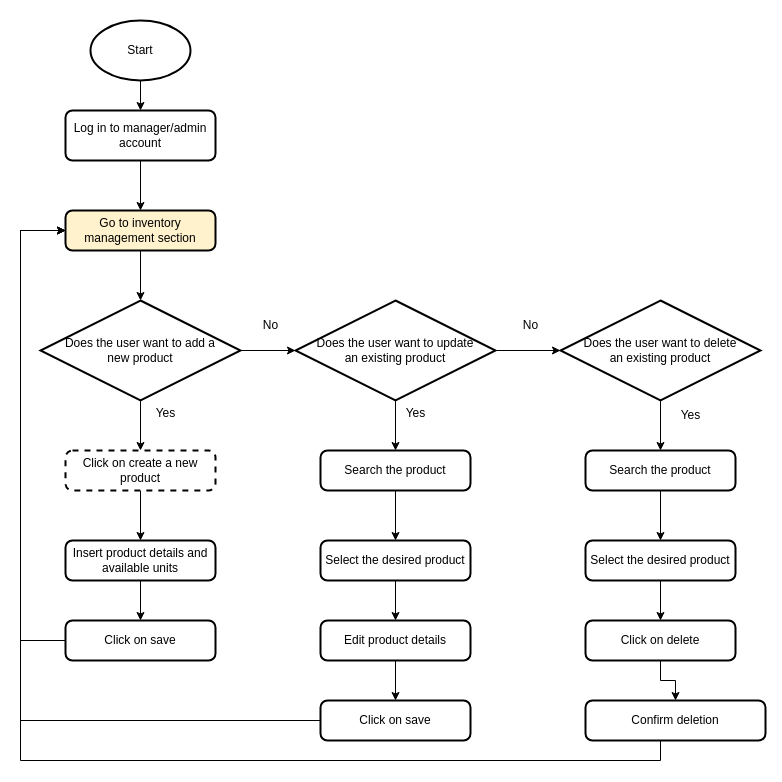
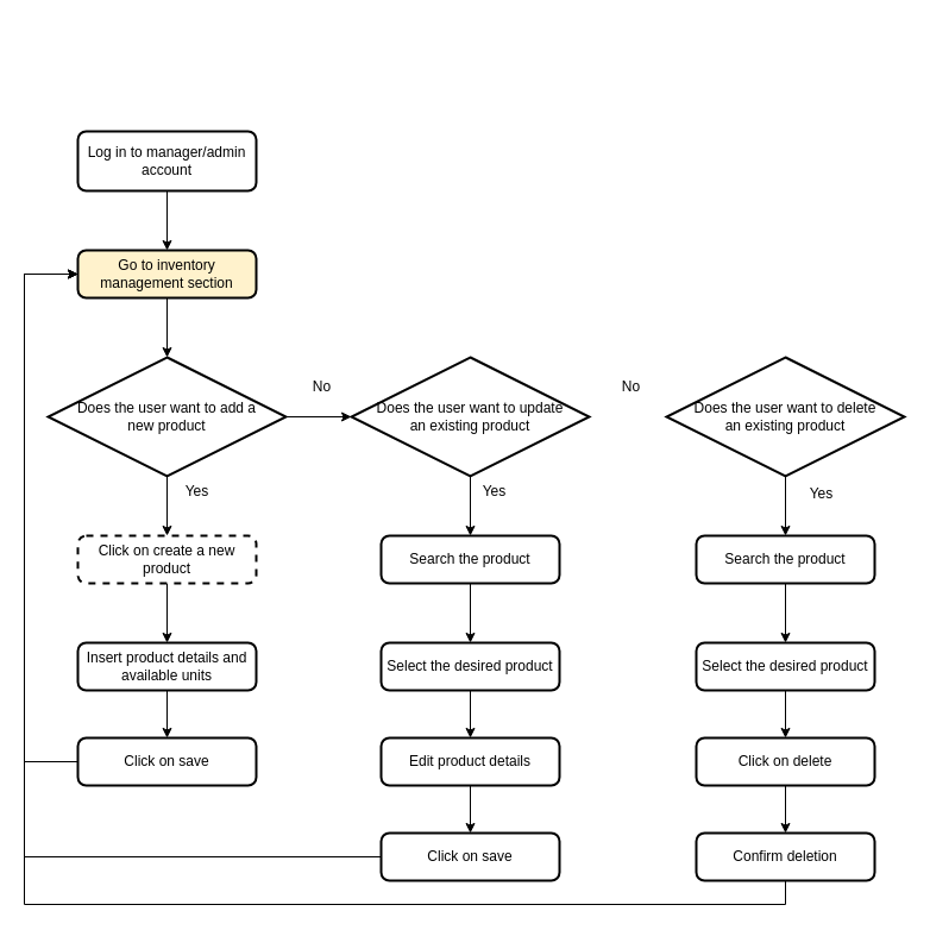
  <mxCell id="0" />
  <mxCell id="1" parent="0" />
- <mxCell id="2" style="edgeStyle=orthogonalEdgeStyle;rounded=0;orthogonalLoop=1;jettySize=auto;html=1;exitX=0.5;exitY=1;exitDx=0;exitDy=0;exitPerimeter=0;entryX=0.5;entryY=0;entryDx=0;entryDy=0;" edge="1" parent="1" source="3" target="5"><mxGeometry relative="1" as="geometry" /></mxCell>
- <mxCell id="3" value="Start" style="strokeWidth=2;html=1;shape=mxgraph.flowchart.start_1;whiteSpace=wrap;" vertex="1" parent="1"><mxGeometry x="90" y="20" width="100" height="60" as="geometry" /></mxCell>
  <mxCell id="4" style="edgeStyle=orthogonalEdgeStyle;rounded=0;orthogonalLoop=1;jettySize=auto;html=1;exitX=0.5;exitY=1;exitDx=0;exitDy=0;" edge="1" parent="1" source="5" target="6"><mxGeometry relative="1" as="geometry" /></mxCell>
  <mxCell id="5" value="Log in to manager/admin account" style="rounded=1;whiteSpace=wrap;html=1;absoluteArcSize=1;arcSize=14;strokeWidth=2;" vertex="1" parent="1"><mxGeometry x="65" y="110" width="150" height="50" as="geometry" /></mxCell>
  <mxCell id="6" value="Go to inventory management section" style="rounded=1;whiteSpace=wrap;html=1;absoluteArcSize=1;arcSize=14;strokeWidth=2;fillColor=#fff2cc;" vertex="1" parent="1"><mxGeometry x="65" y="210" width="150" height="40" as="geometry" /></mxCell>
  <mxCell id="7" style="edgeStyle=orthogonalEdgeStyle;rounded=0;orthogonalLoop=1;jettySize=auto;html=1;exitX=0.5;exitY=1;exitDx=0;exitDy=0;exitPerimeter=0;entryX=0.5;entryY=0;entryDx=0;entryDy=0;" edge="1" parent="1" source="8" target="10"><mxGeometry relative="1" as="geometry" /></mxCell>
  <mxCell id="8" value="Does the user want to add a&lt;div&gt;new product&lt;/div&gt;" style="strokeWidth=2;html=1;shape=mxgraph.flowchart.decision;whiteSpace=wrap;" vertex="1" parent="1"><mxGeometry x="40" y="300" width="200" height="100" as="geometry" /></mxCell>
  <mxCell id="9" style="edgeStyle=orthogonalEdgeStyle;rounded=0;orthogonalLoop=1;jettySize=auto;html=1;exitX=0.5;exitY=1;exitDx=0;exitDy=0;" edge="1" parent="1" source="10" target="12"><mxGeometry relative="1" as="geometry" /></mxCell>
  <mxCell id="10" value="Click on create a new product" style="rounded=1;whiteSpace=wrap;html=1;absoluteArcSize=1;arcSize=14;strokeWidth=2;dashed=1;" vertex="1" parent="1"><mxGeometry x="65" y="450" width="150" height="40" as="geometry" /></mxCell>
  <mxCell id="11" style="edgeStyle=orthogonalEdgeStyle;rounded=0;orthogonalLoop=1;jettySize=auto;html=1;exitX=0.5;exitY=1;exitDx=0;exitDy=0;entryX=0.5;entryY=0;entryDx=0;entryDy=0;" edge="1" parent="1" source="12" target="13"><mxGeometry relative="1" as="geometry" /></mxCell>
  <mxCell id="12" value="Insert product details and available units" style="rounded=1;whiteSpace=wrap;html=1;absoluteArcSize=1;arcSize=14;strokeWidth=2;" vertex="1" parent="1"><mxGeometry x="65" y="540" width="150" height="40" as="geometry" /></mxCell>
  <mxCell id="13" value="Click on save" style="rounded=1;whiteSpace=wrap;html=1;absoluteArcSize=1;arcSize=14;strokeWidth=2;" vertex="1" parent="1"><mxGeometry x="65" y="620" width="150" height="40" as="geometry" /></mxCell>
  <mxCell id="14" style="edgeStyle=orthogonalEdgeStyle;rounded=0;orthogonalLoop=1;jettySize=auto;html=1;exitX=0.5;exitY=1;exitDx=0;exitDy=0;entryX=0.5;entryY=0;entryDx=0;entryDy=0;entryPerimeter=0;" edge="1" parent="1" source="6" target="8"><mxGeometry relative="1" as="geometry" /></mxCell>
  <mxCell id="15" style="edgeStyle=orthogonalEdgeStyle;rounded=0;orthogonalLoop=1;jettySize=auto;html=1;exitX=0;exitY=0.5;exitDx=0;exitDy=0;entryX=0;entryY=0.5;entryDx=0;entryDy=0;" edge="1" parent="1" source="13" target="6"><mxGeometry relative="1" as="geometry"><Array as="points"><mxPoint x="20" y="640" /><mxPoint x="20" y="230" /></Array></mxGeometry></mxCell>
  <mxCell id="16" value="Yes" style="text;html=1;align=center;verticalAlign=middle;resizable=0;points=[];autosize=1;strokeColor=none;fillColor=none;" vertex="1" parent="1"><mxGeometry x="145" y="398" width="40" height="30" as="geometry" /></mxCell>
  <mxCell id="17" style="edgeStyle=orthogonalEdgeStyle;rounded=0;orthogonalLoop=1;jettySize=auto;html=1;exitX=0.5;exitY=1;exitDx=0;exitDy=0;exitPerimeter=0;entryX=0.5;entryY=0;entryDx=0;entryDy=0;" edge="1" parent="1" source="19" target="21"><mxGeometry relative="1" as="geometry" /></mxCell>
- <mxCell id="18" style="edgeStyle=orthogonalEdgeStyle;rounded=0;orthogonalLoop=1;jettySize=auto;html=1;exitX=1;exitY=0.5;exitDx=0;exitDy=0;exitPerimeter=0;" edge="1" parent="1" source="19" target="32"><mxGeometry relative="1" as="geometry" /></mxCell>
  <mxCell id="19" value="Does the user want to update&lt;div&gt;an existing product&lt;br&gt;&lt;/div&gt;" style="strokeWidth=2;html=1;shape=mxgraph.flowchart.decision;whiteSpace=wrap;" vertex="1" parent="1"><mxGeometry x="295" y="300" width="200" height="100" as="geometry" /></mxCell>
  <mxCell id="20" style="edgeStyle=orthogonalEdgeStyle;rounded=0;orthogonalLoop=1;jettySize=auto;html=1;exitX=0.5;exitY=1;exitDx=0;exitDy=0;entryX=0.5;entryY=0;entryDx=0;entryDy=0;" edge="1" parent="1" source="21" target="23"><mxGeometry relative="1" as="geometry" /></mxCell>
  <mxCell id="21" value="Search the product" style="rounded=1;whiteSpace=wrap;html=1;absoluteArcSize=1;arcSize=14;strokeWidth=2;" vertex="1" parent="1"><mxGeometry x="320" y="450" width="150" height="40" as="geometry" /></mxCell>
  <mxCell id="22" style="edgeStyle=orthogonalEdgeStyle;rounded=0;orthogonalLoop=1;jettySize=auto;html=1;exitX=0.5;exitY=1;exitDx=0;exitDy=0;entryX=0.5;entryY=0;entryDx=0;entryDy=0;" edge="1" parent="1" source="23" target="25"><mxGeometry relative="1" as="geometry" /></mxCell>
  <mxCell id="23" value="Select the desired product" style="rounded=1;whiteSpace=wrap;html=1;absoluteArcSize=1;arcSize=14;strokeWidth=2;" vertex="1" parent="1"><mxGeometry x="320" y="540" width="150" height="40" as="geometry" /></mxCell>
  <mxCell id="24" style="edgeStyle=orthogonalEdgeStyle;rounded=0;orthogonalLoop=1;jettySize=auto;html=1;exitX=0.5;exitY=1;exitDx=0;exitDy=0;entryX=0.5;entryY=0;entryDx=0;entryDy=0;" edge="1" parent="1" source="25" target="27"><mxGeometry relative="1" as="geometry" /></mxCell>
  <mxCell id="25" value="Edit product details" style="rounded=1;whiteSpace=wrap;html=1;absoluteArcSize=1;arcSize=14;strokeWidth=2;" vertex="1" parent="1"><mxGeometry x="320" y="620" width="150" height="40" as="geometry" /></mxCell>
  <mxCell id="26" style="edgeStyle=orthogonalEdgeStyle;rounded=0;orthogonalLoop=1;jettySize=auto;html=1;exitX=0;exitY=0.5;exitDx=0;exitDy=0;entryX=0;entryY=0.5;entryDx=0;entryDy=0;" edge="1" parent="1" source="27" target="6"><mxGeometry relative="1" as="geometry"><Array as="points"><mxPoint x="20" y="720" /><mxPoint x="20" y="230" /></Array></mxGeometry></mxCell>
  <mxCell id="27" value="Click on save" style="rounded=1;whiteSpace=wrap;html=1;absoluteArcSize=1;arcSize=14;strokeWidth=2;" vertex="1" parent="1"><mxGeometry x="320" y="700" width="150" height="40" as="geometry" /></mxCell>
  <mxCell id="28" style="edgeStyle=orthogonalEdgeStyle;rounded=0;orthogonalLoop=1;jettySize=auto;html=1;exitX=1;exitY=0.5;exitDx=0;exitDy=0;exitPerimeter=0;entryX=0;entryY=0.5;entryDx=0;entryDy=0;entryPerimeter=0;" edge="1" parent="1" source="8" target="19"><mxGeometry relative="1" as="geometry" /></mxCell>
  <mxCell id="29" value="Yes" style="text;html=1;align=center;verticalAlign=middle;resizable=0;points=[];autosize=1;strokeColor=none;fillColor=none;" vertex="1" parent="1"><mxGeometry x="395" y="398" width="40" height="30" as="geometry" /></mxCell>
  <mxCell id="30" value="No" style="text;html=1;align=center;verticalAlign=middle;resizable=0;points=[];autosize=1;strokeColor=none;fillColor=none;" vertex="1" parent="1"><mxGeometry x="250" y="310" width="40" height="30" as="geometry" /></mxCell>
  <mxCell id="31" style="edgeStyle=orthogonalEdgeStyle;rounded=0;orthogonalLoop=1;jettySize=auto;html=1;exitX=0.5;exitY=1;exitDx=0;exitDy=0;exitPerimeter=0;" edge="1" parent="1" source="32" target="34"><mxGeometry relative="1" as="geometry" /></mxCell>
  <mxCell id="32" value="Does the user want to delete&lt;div&gt;an existing product&lt;br&gt;&lt;/div&gt;" style="strokeWidth=2;html=1;shape=mxgraph.flowchart.decision;whiteSpace=wrap;" vertex="1" parent="1"><mxGeometry x="560" y="300" width="200" height="100" as="geometry" /></mxCell>
  <mxCell id="33" style="edgeStyle=orthogonalEdgeStyle;rounded=0;orthogonalLoop=1;jettySize=auto;html=1;exitX=0.5;exitY=1;exitDx=0;exitDy=0;" edge="1" parent="1" source="34" target="36"><mxGeometry relative="1" as="geometry" /></mxCell>
  <mxCell id="34" value="Search the product" style="rounded=1;whiteSpace=wrap;html=1;absoluteArcSize=1;arcSize=14;strokeWidth=2;" vertex="1" parent="1"><mxGeometry x="585" y="450" width="150" height="40" as="geometry" /></mxCell>
  <mxCell id="35" style="edgeStyle=orthogonalEdgeStyle;rounded=0;orthogonalLoop=1;jettySize=auto;html=1;exitX=0.5;exitY=1;exitDx=0;exitDy=0;entryX=0.5;entryY=0;entryDx=0;entryDy=0;" edge="1" parent="1" source="36" target="38"><mxGeometry relative="1" as="geometry" /></mxCell>
  <mxCell id="36" value="Select the desired product" style="rounded=1;whiteSpace=wrap;html=1;absoluteArcSize=1;arcSize=14;strokeWidth=2;" vertex="1" parent="1"><mxGeometry x="585" y="540" width="150" height="40" as="geometry" /></mxCell>
  <mxCell id="37" style="edgeStyle=orthogonalEdgeStyle;rounded=0;orthogonalLoop=1;jettySize=auto;html=1;exitX=0.5;exitY=1;exitDx=0;exitDy=0;entryX=0.5;entryY=0;entryDx=0;entryDy=0;" edge="1" parent="1" source="38" target="40"><mxGeometry relative="1" as="geometry" /></mxCell>
  <mxCell id="38" value="Click on delete" style="rounded=1;whiteSpace=wrap;html=1;absoluteArcSize=1;arcSize=14;strokeWidth=2;" vertex="1" parent="1"><mxGeometry x="585" y="620" width="150" height="40" as="geometry" /></mxCell>
  <mxCell id="39" style="edgeStyle=orthogonalEdgeStyle;rounded=0;orthogonalLoop=1;jettySize=auto;html=1;exitX=0.5;exitY=1;exitDx=0;exitDy=0;entryX=0;entryY=0.5;entryDx=0;entryDy=0;" edge="1" parent="1" source="40" target="6"><mxGeometry relative="1" as="geometry"><Array as="points"><mxPoint x="660" y="760" /><mxPoint x="20" y="760" /><mxPoint x="20" y="230" /></Array></mxGeometry></mxCell>
- <mxCell id="40" value="Confirm deletion" style="rounded=1;whiteSpace=wrap;html=1;absoluteArcSize=1;arcSize=14;strokeWidth=2;" vertex="1" parent="1"><mxGeometry x="585" y="700" width="180" height="40" as="geometry" /></mxCell>
+ <mxCell id="40" value="Confirm deletion" style="rounded=1;whiteSpace=wrap;html=1;absoluteArcSize=1;arcSize=14;strokeWidth=2;" vertex="1" parent="1"><mxGeometry x="585" y="700" width="150" height="40" as="geometry" /></mxCell>
  <mxCell id="41" value="Yes" style="text;html=1;align=center;verticalAlign=middle;resizable=0;points=[];autosize=1;strokeColor=none;fillColor=none;" vertex="1" parent="1"><mxGeometry x="670" y="400" width="40" height="30" as="geometry" /></mxCell>
  <mxCell id="42" value="No" style="text;html=1;align=center;verticalAlign=middle;resizable=0;points=[];autosize=1;strokeColor=none;fillColor=none;" vertex="1" parent="1"><mxGeometry x="510" y="310" width="40" height="30" as="geometry" /></mxCell>
